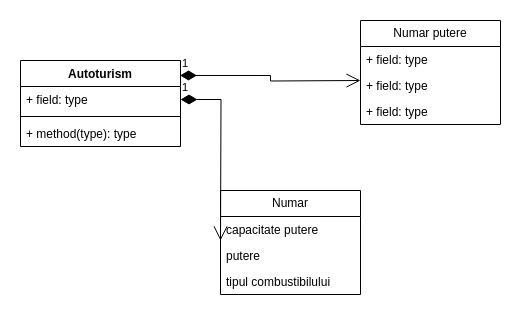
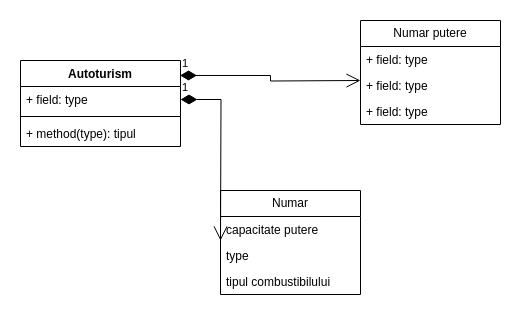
  <mxCell id="0" />
  <mxCell id="1" parent="0" />
  <mxCell id="2" value="Autoturism" style="swimlane;fontStyle=1;align=center;verticalAlign=top;childLayout=stackLayout;horizontal=1;startSize=26;horizontalStack=0;resizeParent=1;resizeParentMax=0;resizeLast=0;collapsible=1;marginBottom=0;whiteSpace=wrap;html=1;" vertex="1" parent="1"><mxGeometry x="20" y="60" width="160" height="86" as="geometry" /></mxCell>
  <mxCell id="3" value="+ field: type" style="text;strokeColor=none;fillColor=none;align=left;verticalAlign=top;spacingLeft=4;spacingRight=4;overflow=hidden;rotatable=0;points=[[0,0.5],[1,0.5]];portConstraint=eastwest;whiteSpace=wrap;html=1;" vertex="1" parent="2"><mxGeometry y="26" width="160" height="26" as="geometry" /></mxCell>
  <mxCell id="4" value="" style="line;strokeWidth=1;fillColor=none;align=left;verticalAlign=middle;spacingTop=-1;spacingLeft=3;spacingRight=3;rotatable=0;labelPosition=right;points=[];portConstraint=eastwest;strokeColor=inherit;" vertex="1" parent="2"><mxGeometry y="52" width="160" height="8" as="geometry" /></mxCell>
- <mxCell id="5" value="+ method(type): type" style="text;strokeColor=none;fillColor=none;align=left;verticalAlign=top;spacingLeft=4;spacingRight=4;overflow=hidden;rotatable=0;points=[[0,0.5],[1,0.5]];portConstraint=eastwest;whiteSpace=wrap;html=1;" vertex="1" parent="2"><mxGeometry y="60" width="160" height="26" as="geometry" /></mxCell>
+ <mxCell id="5" value="+ method(type): tipul" style="text;strokeColor=none;fillColor=none;align=left;verticalAlign=top;spacingLeft=4;spacingRight=4;overflow=hidden;rotatable=0;points=[[0,0.5],[1,0.5]];portConstraint=eastwest;whiteSpace=wrap;html=1;" vertex="1" parent="2"><mxGeometry y="60" width="160" height="26" as="geometry" /></mxCell>
  <mxCell id="6" value="Numar" style="swimlane;fontStyle=0;childLayout=stackLayout;horizontal=1;startSize=26;fillColor=none;horizontalStack=0;resizeParent=1;resizeParentMax=0;resizeLast=0;collapsible=1;marginBottom=0;whiteSpace=wrap;html=1;" vertex="1" parent="1"><mxGeometry x="220" y="190" width="140" height="104" as="geometry" /></mxCell>
  <mxCell id="7" value="capacitate putere" style="text;strokeColor=none;fillColor=none;align=left;verticalAlign=top;spacingLeft=4;spacingRight=4;overflow=hidden;rotatable=0;points=[[0,0.5],[1,0.5]];portConstraint=eastwest;whiteSpace=wrap;html=1;" vertex="1" parent="6"><mxGeometry y="26" width="140" height="26" as="geometry" /></mxCell>
- <mxCell id="8" value="putere&lt;span style=&quot;white-space: pre;&quot;&gt;&#09;&lt;/span&gt;&lt;span style=&quot;white-space: pre;&quot;&gt;&#09;&lt;/span&gt;" style="text;strokeColor=none;fillColor=none;align=left;verticalAlign=top;spacingLeft=4;spacingRight=4;overflow=hidden;rotatable=0;points=[[0,0.5],[1,0.5]];portConstraint=eastwest;whiteSpace=wrap;html=1;" vertex="1" parent="6"><mxGeometry y="52" width="140" height="26" as="geometry" /></mxCell>
+ <mxCell id="8" value="type&lt;span style=&quot;white-space: pre;&quot;&gt;&#09;&lt;/span&gt;&lt;span style=&quot;white-space: pre;&quot;&gt;&#09;&lt;/span&gt;" style="text;strokeColor=none;fillColor=none;align=left;verticalAlign=top;spacingLeft=4;spacingRight=4;overflow=hidden;rotatable=0;points=[[0,0.5],[1,0.5]];portConstraint=eastwest;whiteSpace=wrap;html=1;" vertex="1" parent="6"><mxGeometry y="52" width="140" height="26" as="geometry" /></mxCell>
  <mxCell id="9" value="tipul combustibilului" style="text;strokeColor=none;fillColor=none;align=left;verticalAlign=top;spacingLeft=4;spacingRight=4;overflow=hidden;rotatable=0;points=[[0,0.5],[1,0.5]];portConstraint=eastwest;whiteSpace=wrap;html=1;" vertex="1" parent="6"><mxGeometry y="78" width="140" height="26" as="geometry" /></mxCell>
  <mxCell id="10" value="Numar putere" style="swimlane;fontStyle=0;childLayout=stackLayout;horizontal=1;startSize=26;fillColor=none;horizontalStack=0;resizeParent=1;resizeParentMax=0;resizeLast=0;collapsible=1;marginBottom=0;whiteSpace=wrap;html=1;" vertex="1" parent="1"><mxGeometry x="360" y="20" width="140" height="104" as="geometry" /></mxCell>
  <mxCell id="11" value="+ field: type" style="text;strokeColor=none;fillColor=none;align=left;verticalAlign=top;spacingLeft=4;spacingRight=4;overflow=hidden;rotatable=0;points=[[0,0.5],[1,0.5]];portConstraint=eastwest;whiteSpace=wrap;html=1;" vertex="1" parent="10"><mxGeometry y="26" width="140" height="26" as="geometry" /></mxCell>
  <mxCell id="12" value="+ field: type" style="text;strokeColor=none;fillColor=none;align=left;verticalAlign=top;spacingLeft=4;spacingRight=4;overflow=hidden;rotatable=0;points=[[0,0.5],[1,0.5]];portConstraint=eastwest;whiteSpace=wrap;html=1;" vertex="1" parent="10"><mxGeometry y="52" width="140" height="26" as="geometry" /></mxCell>
  <mxCell id="13" value="+ field: type" style="text;strokeColor=none;fillColor=none;align=left;verticalAlign=top;spacingLeft=4;spacingRight=4;overflow=hidden;rotatable=0;points=[[0,0.5],[1,0.5]];portConstraint=eastwest;whiteSpace=wrap;html=1;" vertex="1" parent="10"><mxGeometry y="78" width="140" height="26" as="geometry" /></mxCell>
  <mxCell id="14" value="1" style="endArrow=open;html=1;endSize=12;startArrow=diamondThin;startSize=14;startFill=1;edgeStyle=orthogonalEdgeStyle;align=left;verticalAlign=bottom;rounded=0;exitX=0.997;exitY=0.174;exitDx=0;exitDy=0;exitPerimeter=0;" edge="1" parent="1" source="2"><mxGeometry x="-1" y="3" relative="1" as="geometry"><mxPoint x="190" y="80" as="sourcePoint" /><mxPoint x="360" y="80" as="targetPoint" /></mxGeometry></mxCell>
  <mxCell id="15" value="1" style="endArrow=open;html=1;endSize=12;startArrow=diamondThin;startSize=14;startFill=1;edgeStyle=orthogonalEdgeStyle;align=left;verticalAlign=bottom;rounded=0;exitX=1;exitY=0.5;exitDx=0;exitDy=0;" edge="1" parent="1" source="3"><mxGeometry x="-1" y="3" relative="1" as="geometry"><mxPoint x="60" y="240" as="sourcePoint" /><mxPoint x="220" y="240" as="targetPoint" /></mxGeometry></mxCell>
